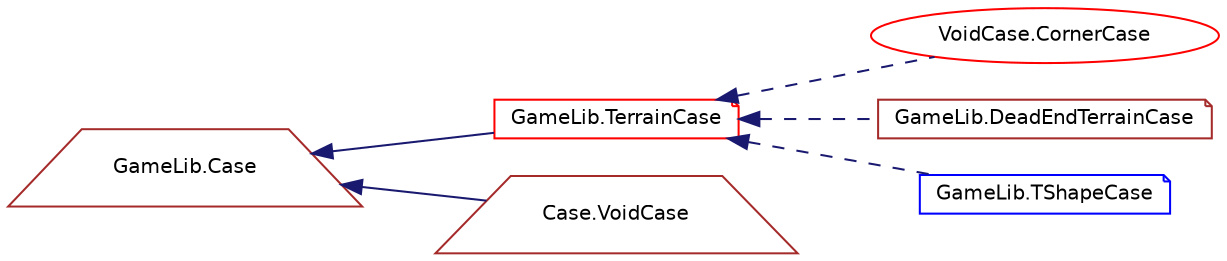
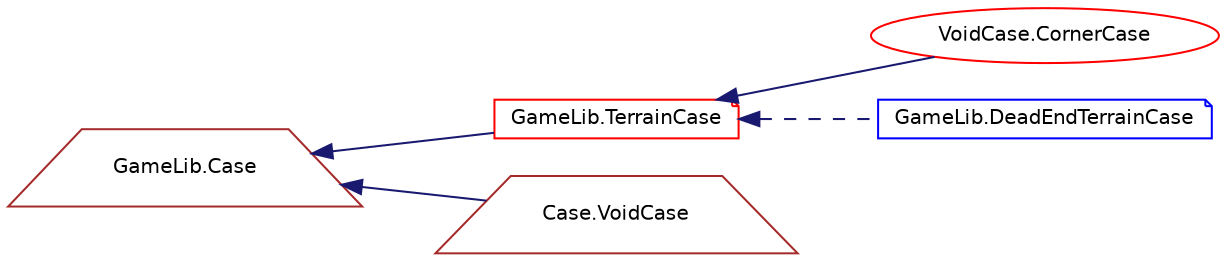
  digraph {
    rankdir=LR
    node [color=brown fillcolor=white fontname=Helvetica fontsize=10 shape=note style=filled]
    edge [color=midnightblue dir=back fontname=Helvetica fontsize=10 labelfontname=Helvetica labelfontsize=10 style=dashed]
    n1 [height=0.2 label="GameLib.Case" shape=trapezium width=0.4]
    n2 [color=red height=0.2 label="GameLib.TerrainCase" width=0.4]
    n3 [height=0.2 label="Case.VoidCase" shape=trapezium width=0.4]
    n4 [color=red height=0.2 label="VoidCase.CornerCase" shape=ellipse width=0.4]
-   n5 [height=0.2 label="GameLib.DeadEndTerrainCase" width=0.4]
-   n6 [color=blue height=0.2 label="GameLib.TShapeCase" width=0.4]
+   n5 [color=blue height=0.2 label="GameLib.DeadEndTerrainCase" width=0.4]
    n1 -> n2 [style=solid]
    n1 -> n3 [style=solid]
-   n2 -> n4
+   n2 -> n4 [style=solid]
    n2 -> n5
-   n2 -> n6
  }
